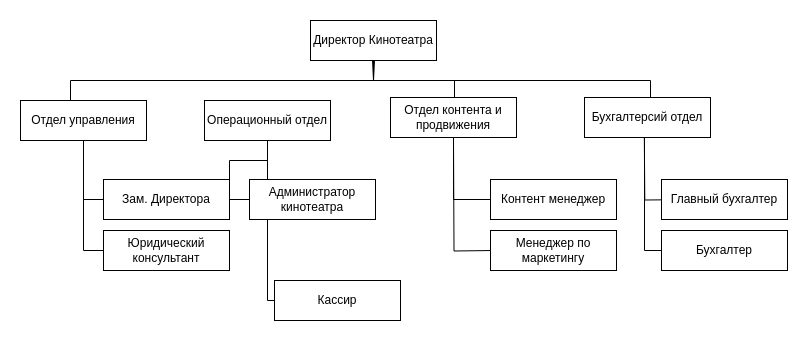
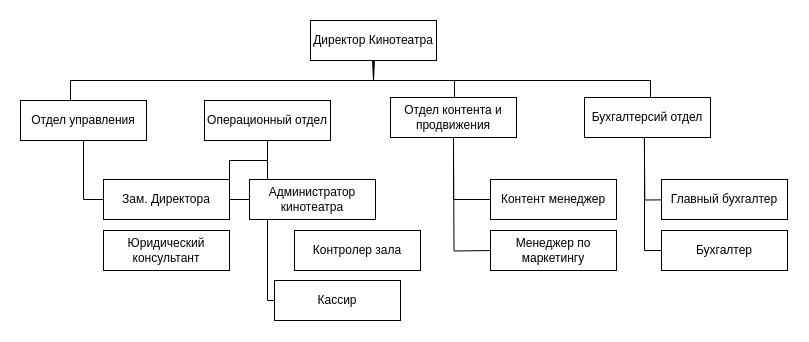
  <mxCell id="0" />
  <mxCell id="1" parent="0" />
  <mxCell id="2" value="Директор Кинотеатра" style="rounded=0;whiteSpace=wrap;html=1;" parent="1" vertex="1"><mxGeometry x="310" y="20" width="126" height="40" as="geometry" /></mxCell>
  <mxCell id="3" value="" style="edgeStyle=orthogonalEdgeStyle;rounded=0;orthogonalLoop=1;jettySize=auto;html=1;endArrow=none;endFill=0;" parent="1" edge="1"><mxGeometry relative="1" as="geometry"><mxPoint x="126" y="100" as="sourcePoint" /><mxPoint x="373" y="60" as="targetPoint" /><Array as="points"><mxPoint x="70" y="100" /><mxPoint x="70" y="80" /><mxPoint x="373" y="80" /></Array></mxGeometry></mxCell>
  <mxCell id="4" value="" style="edgeStyle=orthogonalEdgeStyle;rounded=0;orthogonalLoop=1;jettySize=auto;html=1;entryX=0;entryY=0.5;entryDx=0;entryDy=0;endArrow=none;endFill=0;" parent="1" source="5" target="16" edge="1"><mxGeometry relative="1" as="geometry" /></mxCell>
  <mxCell id="5" value="Отдел управления" style="rounded=0;whiteSpace=wrap;html=1;" parent="1" vertex="1"><mxGeometry x="20" y="100" width="126" height="40" as="geometry" /></mxCell>
  <mxCell id="6" value="" style="edgeStyle=orthogonalEdgeStyle;rounded=0;orthogonalLoop=1;jettySize=auto;html=1;endArrow=none;endFill=0;" parent="1" edge="1"><mxGeometry relative="1" as="geometry"><mxPoint x="689" y="97" as="sourcePoint" /><mxPoint x="372" y="60" as="targetPoint" /><Array as="points"><mxPoint x="650" y="97" /><mxPoint x="650" y="80" /><mxPoint x="373" y="80" /><mxPoint x="373" y="60" /></Array></mxGeometry></mxCell>
  <mxCell id="7" value="Бухгалтерcий отдел" style="rounded=0;whiteSpace=wrap;html=1;" parent="1" vertex="1"><mxGeometry x="584" y="97" width="126" height="40" as="geometry" /></mxCell>
  <mxCell id="8" value="" style="edgeStyle=orthogonalEdgeStyle;rounded=0;orthogonalLoop=1;jettySize=auto;html=1;entryX=0.5;entryY=1;entryDx=0;entryDy=0;endArrow=none;endFill=0;exitX=0;exitY=0.5;exitDx=0;exitDy=0;" parent="1" edge="1" source="9"><mxGeometry relative="1" as="geometry"><mxPoint x="312" y="250" as="sourcePoint" /><mxPoint x="285" y="140" as="targetPoint" /><Array as="points"><mxPoint x="267" y="300" /><mxPoint x="267" y="140" /></Array></mxGeometry></mxCell>
  <mxCell id="9" value="Кассир" style="rounded=0;whiteSpace=wrap;html=1;" parent="1" vertex="1"><mxGeometry x="274" y="280" width="126" height="40" as="geometry" /></mxCell>
  <mxCell id="10" value="Администратор кинотеатра" style="rounded=0;whiteSpace=wrap;html=1;" parent="1" vertex="1"><mxGeometry x="249" y="179" width="126" height="40" as="geometry" /></mxCell>
  <mxCell id="11" value="" style="edgeStyle=orthogonalEdgeStyle;rounded=0;orthogonalLoop=1;jettySize=auto;html=1;endArrow=none;endFill=0;" parent="1" edge="1"><mxGeometry relative="1" as="geometry"><mxPoint x="493" y="250" as="sourcePoint" /><mxPoint x="453" y="140" as="targetPoint" /></mxGeometry></mxCell>
  <mxCell id="12" value="Менеджер по маркетингу" style="rounded=0;whiteSpace=wrap;html=1;" parent="1" vertex="1"><mxGeometry x="490" y="230" width="126" height="40" as="geometry" /></mxCell>
  <mxCell id="13" value="Контент менеджер" style="rounded=0;whiteSpace=wrap;html=1;" parent="1" vertex="1"><mxGeometry x="490" y="179" width="126" height="40" as="geometry" /></mxCell>
  <mxCell id="14" value="" style="edgeStyle=orthogonalEdgeStyle;rounded=0;orthogonalLoop=1;jettySize=auto;html=1;endArrow=none;endFill=0;entryX=0;entryY=0.5;entryDx=0;entryDy=0;" parent="1" source="15" target="10" edge="1"><mxGeometry relative="1" as="geometry" /></mxCell>
  <mxCell id="15" value="Операционный отдел" style="rounded=0;whiteSpace=wrap;html=1;" parent="1" vertex="1"><mxGeometry x="204" y="100" width="126" height="40" as="geometry" /></mxCell>
  <mxCell id="16" value="Зам. Директора" style="rounded=0;whiteSpace=wrap;html=1;" parent="1" vertex="1"><mxGeometry x="103" y="179" width="126" height="40" as="geometry" /></mxCell>
  <mxCell id="17" value="" style="edgeStyle=orthogonalEdgeStyle;rounded=0;orthogonalLoop=1;jettySize=auto;html=1;endArrow=none;endFill=0;entryX=0.5;entryY=1;entryDx=0;entryDy=0;" parent="1" edge="1"><mxGeometry relative="1" as="geometry"><mxPoint x="454" y="97" as="sourcePoint" /><mxPoint x="374" y="60" as="targetPoint" /><Array as="points"><mxPoint x="454" y="80" /><mxPoint x="373" y="80" /><mxPoint x="373" y="60" /></Array></mxGeometry></mxCell>
  <mxCell id="18" value="" style="edgeStyle=orthogonalEdgeStyle;rounded=0;orthogonalLoop=1;jettySize=auto;html=1;entryX=0;entryY=0.5;entryDx=0;entryDy=0;endArrow=none;endFill=0;" parent="1" source="19" target="13" edge="1"><mxGeometry relative="1" as="geometry" /></mxCell>
  <mxCell id="19" value="Отдел контента и продвижения" style="rounded=0;whiteSpace=wrap;html=1;" parent="1" vertex="1"><mxGeometry x="390" y="97" width="126" height="40" as="geometry" /></mxCell>
- <mxCell id="20" value="" style="edgeStyle=orthogonalEdgeStyle;rounded=0;orthogonalLoop=1;jettySize=auto;html=1;entryX=0.5;entryY=1;entryDx=0;entryDy=0;endArrow=none;endFill=0;" parent="1" source="21" target="5" edge="1"><mxGeometry relative="1" as="geometry"><mxPoint x="20" y="250" as="targetPoint" /><Array as="points"><mxPoint x="83" y="250" /></Array></mxGeometry></mxCell>
  <mxCell id="21" value="Юридический консультант" style="rounded=0;whiteSpace=wrap;html=1;" parent="1" vertex="1"><mxGeometry x="103" y="230" width="126" height="40" as="geometry" /></mxCell>
  <mxCell id="22" value="" style="edgeStyle=orthogonalEdgeStyle;rounded=0;orthogonalLoop=1;jettySize=auto;html=1;entryX=0.443;entryY=0.994;entryDx=0;entryDy=0;entryPerimeter=0;exitX=0;exitY=0.5;exitDx=0;exitDy=0;endArrow=none;endFill=0;" parent="1" edge="1"><mxGeometry relative="1" as="geometry"><mxPoint x="704" y="199" as="sourcePoint" /><mxPoint x="643.818" y="136.76" as="targetPoint" /></mxGeometry></mxCell>
  <mxCell id="23" value="Главный бухгалтер" style="rounded=0;whiteSpace=wrap;html=1;" parent="1" vertex="1"><mxGeometry x="661" y="179" width="126" height="40" as="geometry" /></mxCell>
  <mxCell id="24" value="" style="edgeStyle=orthogonalEdgeStyle;rounded=0;orthogonalLoop=1;jettySize=auto;html=1;entryX=0.5;entryY=1;entryDx=0;entryDy=0;endArrow=none;endFill=0;" parent="1" edge="1"><mxGeometry relative="1" as="geometry"><mxPoint x="665" y="250.019" as="sourcePoint" /><mxPoint x="651" y="137" as="targetPoint" /><Array as="points"><mxPoint x="644" y="250" /><mxPoint x="644" y="137" /></Array></mxGeometry></mxCell>
  <mxCell id="25" value="Бухгалтер" style="rounded=0;whiteSpace=wrap;html=1;" parent="1" vertex="1"><mxGeometry x="661" y="230" width="126" height="40" as="geometry" /></mxCell>
+ <mxCell id="26" value="Контролер зала" style="rounded=0;whiteSpace=wrap;html=1;" vertex="1" parent="1"><mxGeometry x="294" y="230" width="126" height="40" as="geometry" /></mxCell>
